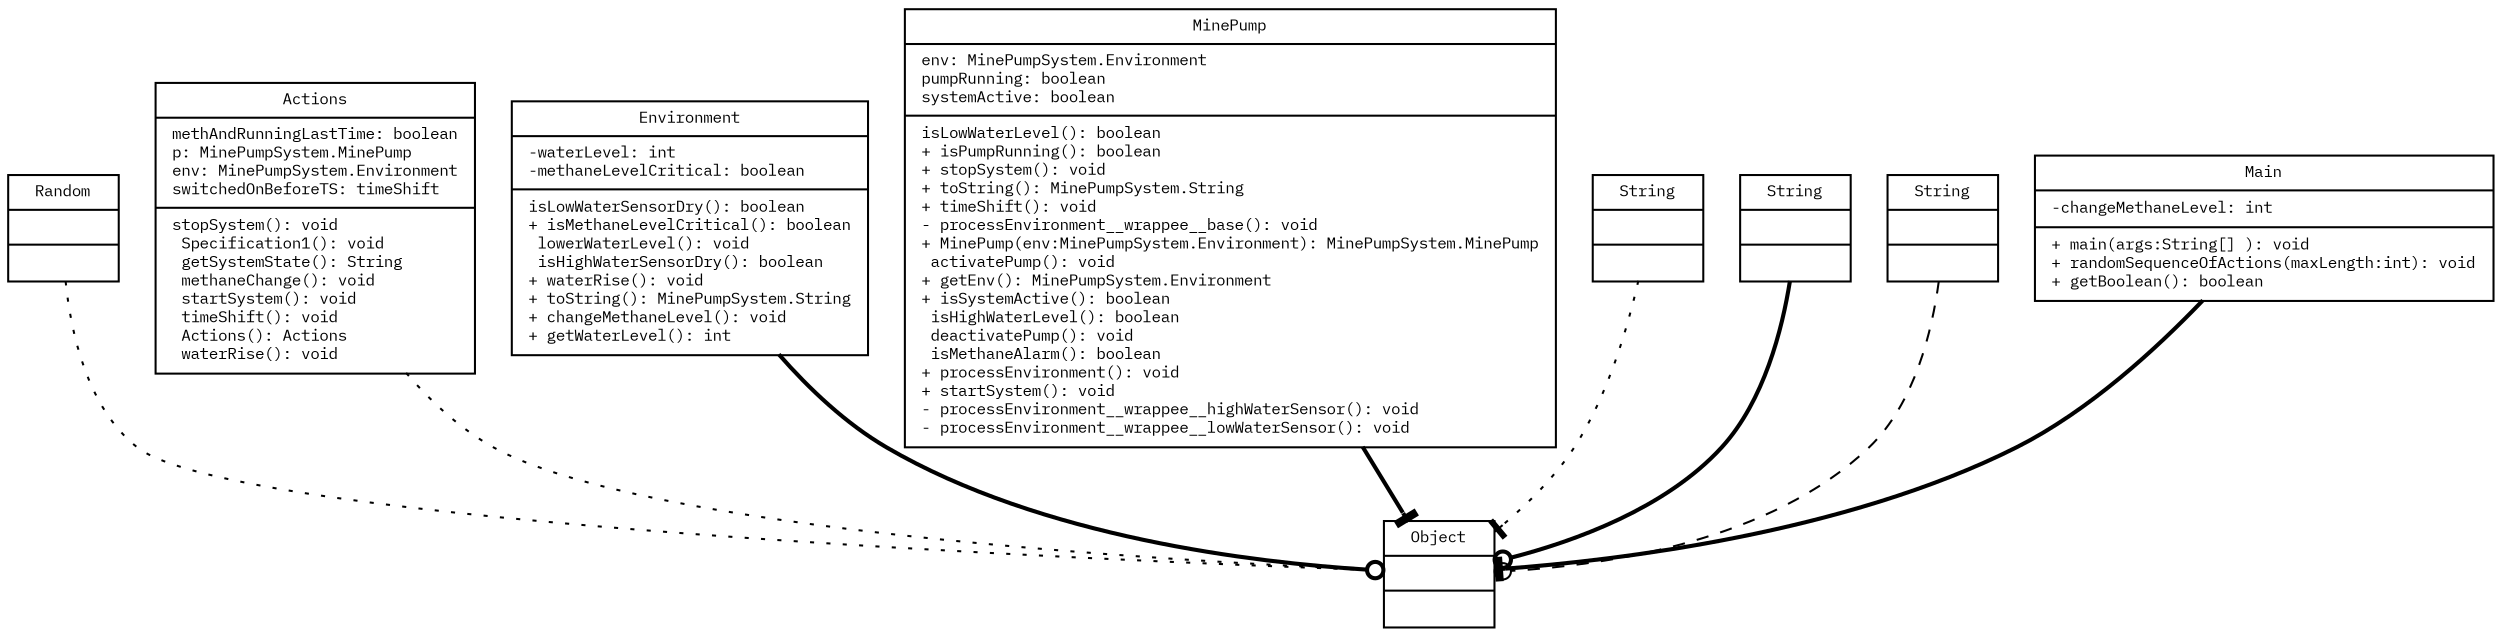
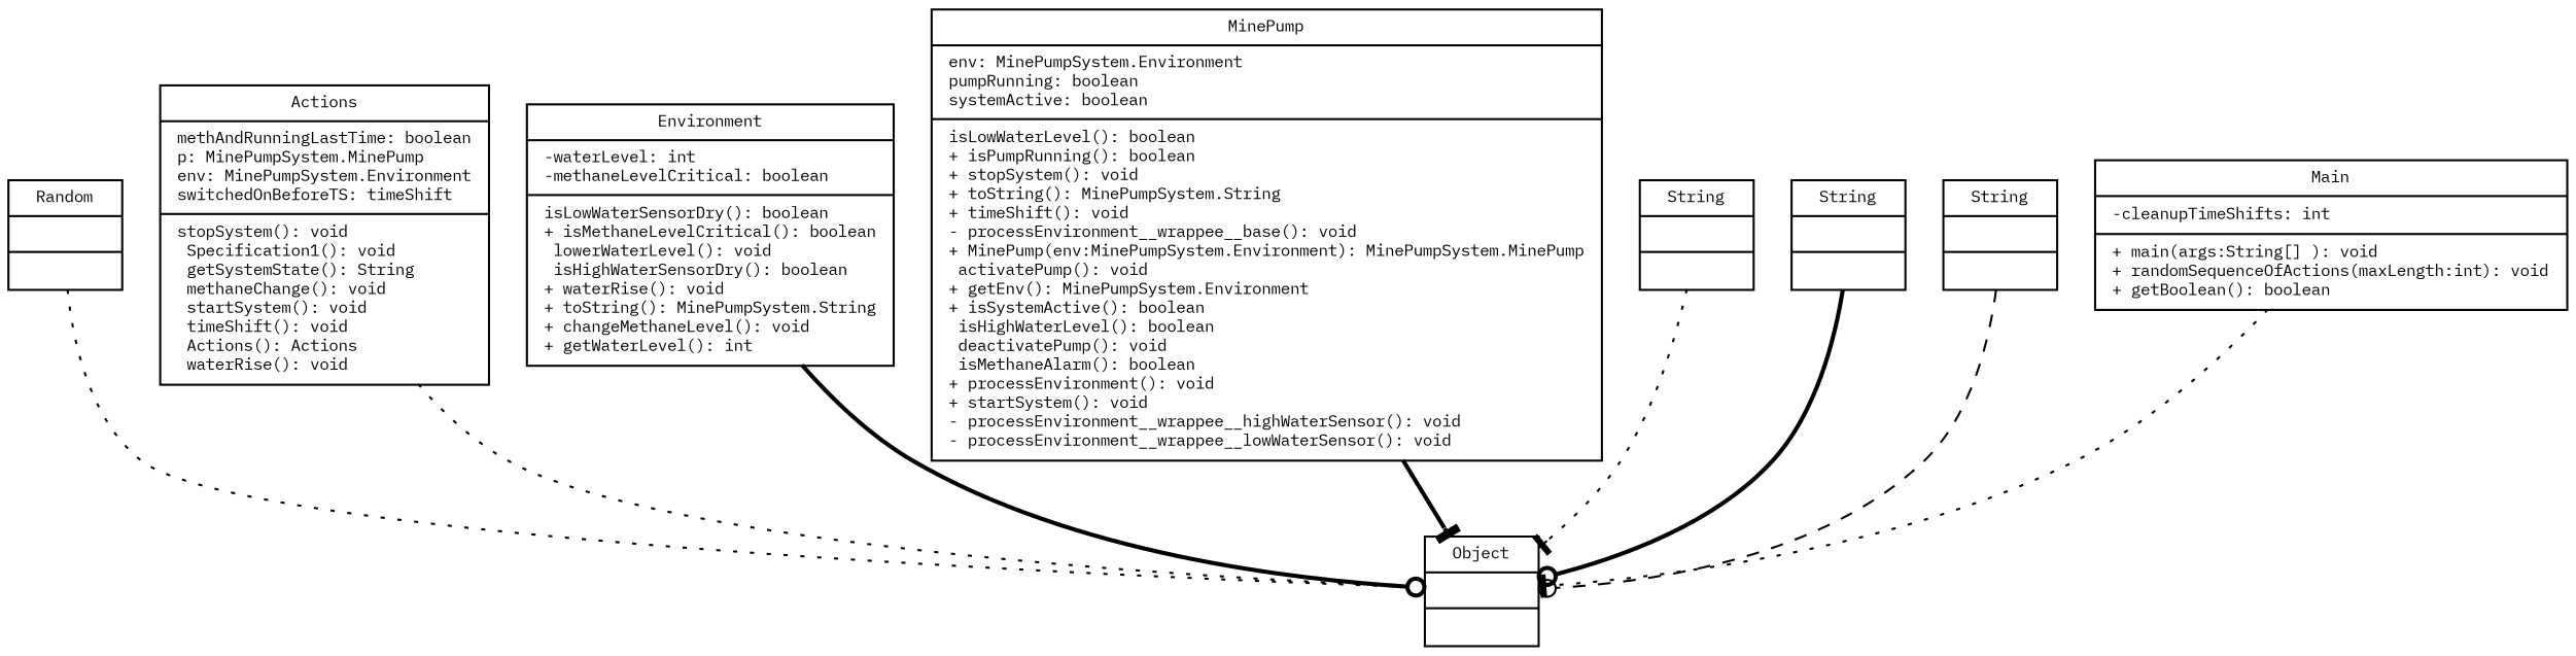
  digraph {
    fontname="IBM Plex Mono"
    fontsize=8
    node [fontname="IBM Plex Mono" fontsize=8 shape=record]
    edge [arrowhead=odot arrowtail=none fontname="IBM Plex Mono" fontsize=8 style=bold]
    n1 [label="{Random||}"]
    n2 [label="{Object||}"]
    n3 [label="{Actions|methAndRunningLastTime: boolean\lp: MinePumpSystem.MinePump\lenv: MinePumpSystem.Environment\lswitchedOnBeforeTS: timeShift\l| stopSystem(): void\l Specification1(): void\l getSystemState(): String\l methaneChange(): void\l startSystem(): void\l timeShift(): void\l Actions(): Actions\l waterRise(): void\l}"]
    n4 [label="{Environment|-waterLevel: int\l-methaneLevelCritical: boolean\l| isLowWaterSensorDry(): boolean\l+ isMethaneLevelCritical(): boolean\l lowerWaterLevel(): void\l isHighWaterSensorDry(): boolean\l+ waterRise(): void\l+ toString(): MinePumpSystem.String\l+ changeMethaneLevel(): void\l+ getWaterLevel(): int\l}"]
    n5 [label="{MinePump|env: MinePumpSystem.Environment\lpumpRunning: boolean\lsystemActive: boolean\l| isLowWaterLevel(): boolean\l+ isPumpRunning(): boolean\l+ stopSystem(): void\l+ toString(): MinePumpSystem.String\l+ timeShift(): void\l- processEnvironment__wrappee__base(): void\l+ MinePump(env:MinePumpSystem.Environment): MinePumpSystem.MinePump\l activatePump(): void\l+ getEnv(): MinePumpSystem.Environment\l+ isSystemActive(): boolean\l isHighWaterLevel(): boolean\l deactivatePump(): void\l isMethaneAlarm(): boolean\l+ processEnvironment(): void\l+ startSystem(): void\l- processEnvironment__wrappee__highWaterSensor(): void\l- processEnvironment__wrappee__lowWaterSensor(): void\l}"]
    n6 [label="{String||}"]
    n7 [label="{String||}"]
    n8 [label="{String||}"]
-   n9 [label="{Main|-changeMethaneLevel: int\l|+ main(args:String[] ): void\l+ randomSequenceOfActions(maxLength:int): void\l+ getBoolean(): boolean\l}"]
+   n9 [label="{Main|-cleanupTimeShifts: int\l|+ main(args:String[] ): void\l+ randomSequenceOfActions(maxLength:int): void\l+ getBoolean(): boolean\l}"]
    n1 -> n2 [style=dotted]
    n3 -> n2 [style=dotted]
    n4 -> n2
    n5 -> n2 [arrowhead=tee]
    n6 -> n2 [arrowhead=tee style=dotted]
    n7 -> n2
    n8 -> n2 [style=dashed]
-   n9 -> n2 [arrowhead=tee]
+   n9 -> n2 [arrowhead=tee style=dotted]
  }
